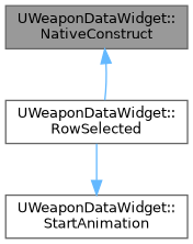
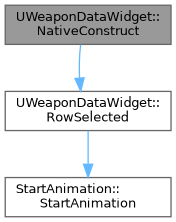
  digraph {
    rankdir=TB
    node [color=grey40 fillcolor=white fontname=Helvetica fontsize=10 shape=box style=filled]
    edge [color=steelblue1 fontname=Helvetica fontsize=10 labelfontname=Helvetica labelfontsize=10 style=solid]
    n1 [color=gray40 fillcolor=grey60 fontcolor=black height=0.2 label="UWeaponDataWidget::\lNativeConstruct" width=0.4]
    n2 [height=0.2 label="UWeaponDataWidget::\lRowSelected" width=0.4]
-   n3 [height=0.2 label="UWeaponDataWidget::\lStartAnimation" width=0.4]
-   n2 -> n1
+   n3 [height=0.2 label="StartAnimation::\lStartAnimation" width=0.4]
+   n1 -> n2
    n2 -> n3
  }
